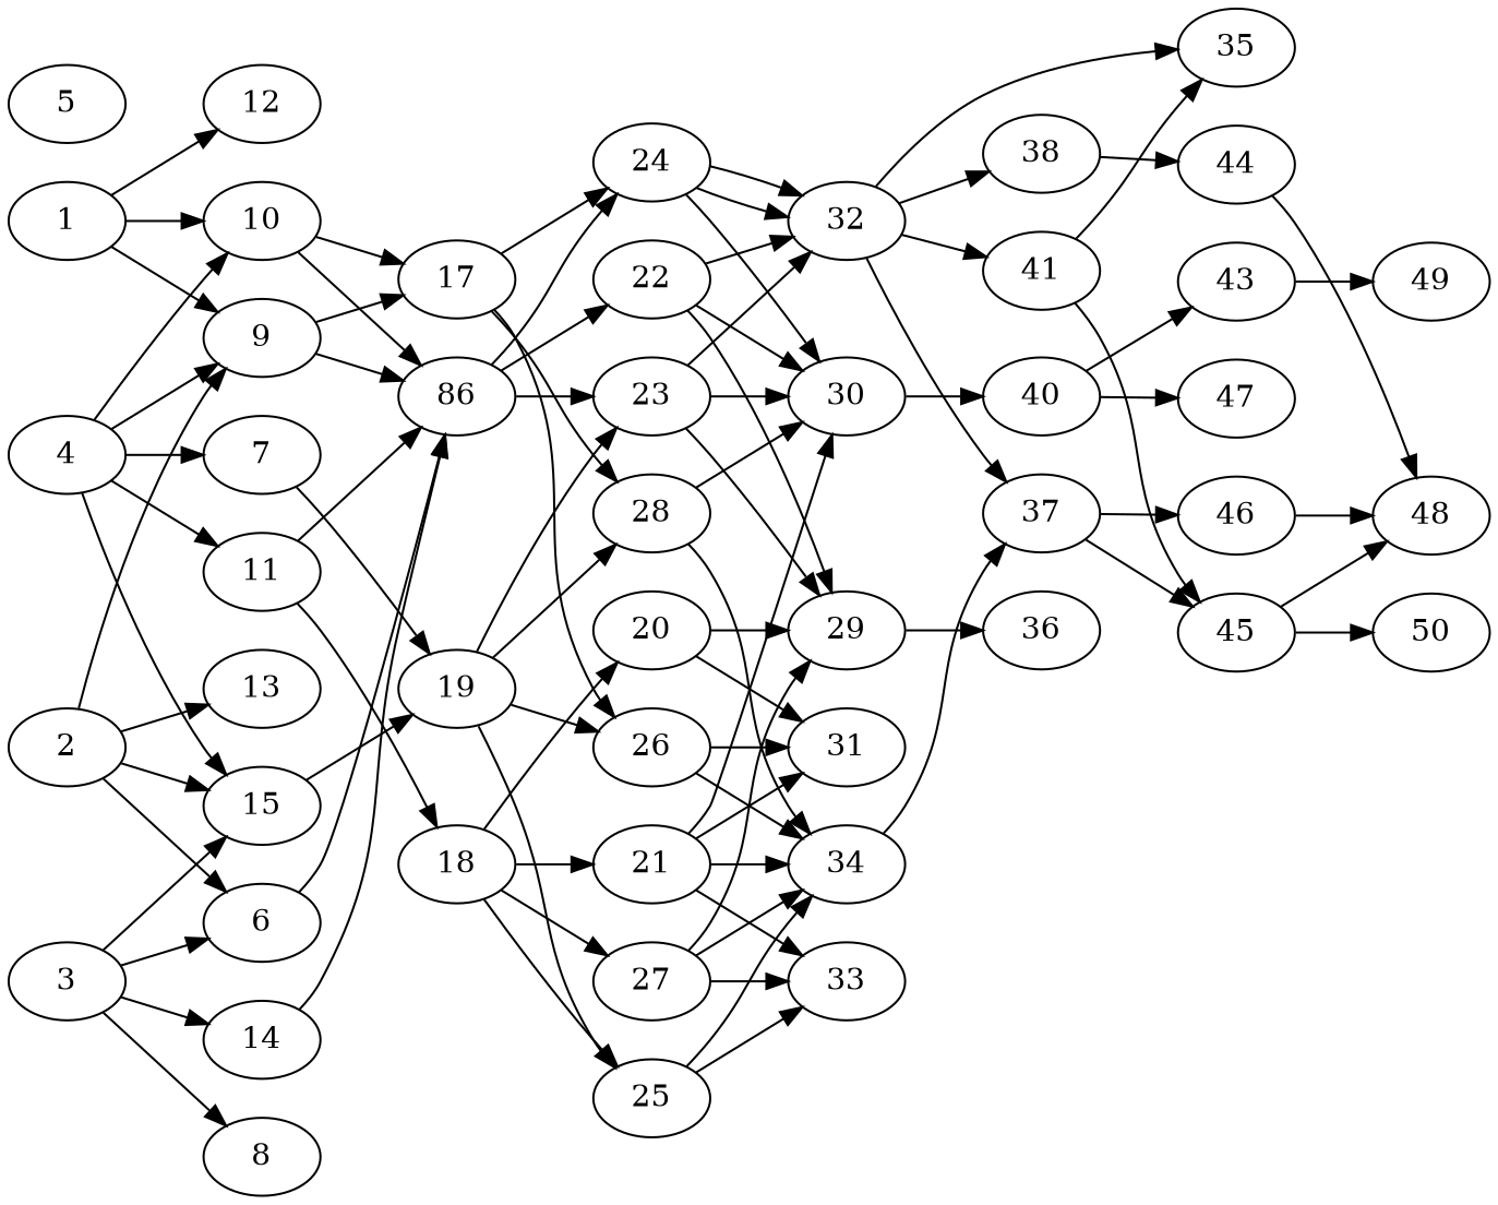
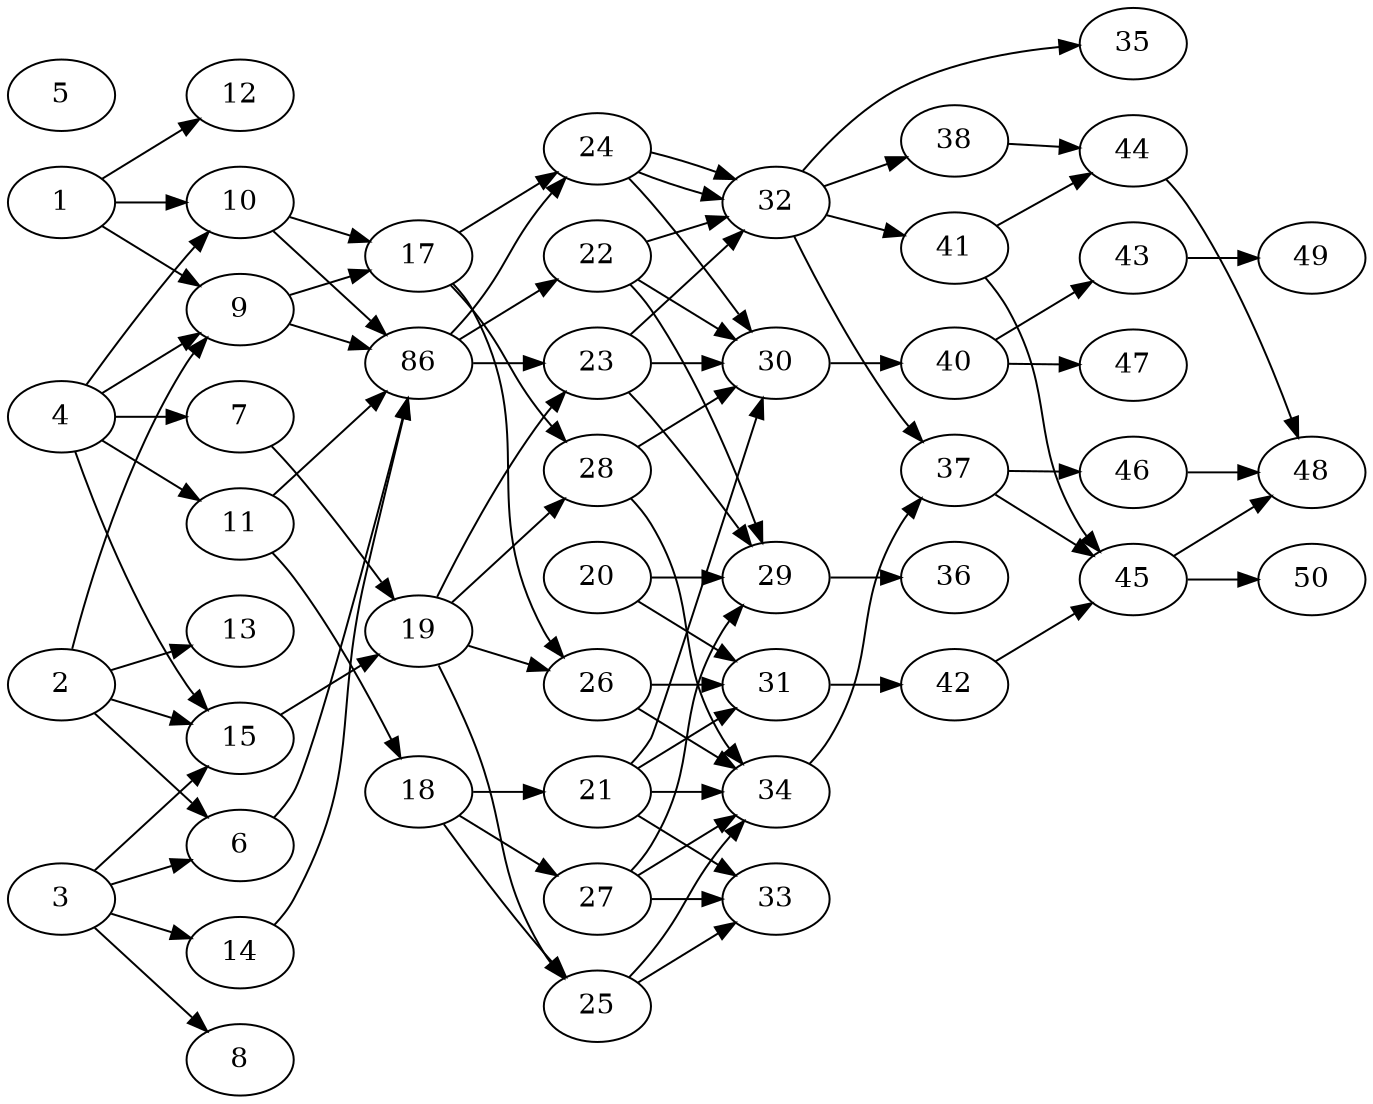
  digraph {
    rankdir=LR
    node [alpha=0.11 compute_size=8589934592 result_size=0]
    1 [compute_size=1650347528 ram=30569672 result_size=74752 trans_size=811247]
    9 [alpha=0.02 compute_size=525756070423 ram=27504090 result_size=9216 trans_size=1046526]
    10 [alpha=0.02 compute_size=368293445632 ram=3151086 result_size=9216 trans_size=331263]
    12 [alpha=0.07 compute_size=56207388660 ram=2987143 trans_size=840970]
    n5 [alpha=0.19 compute_size=12905490179 label=86 ram=43329152 result_size=1024 trans_size=84414]
    17 [alpha=0.07 compute_size=549755813888 ram=23906588 result_size=91136 trans_size=690289]
    22 [alpha=0.14 compute_size=520737321728 ram=47180224 result_size=54272 trans_size=353992]
    23 [alpha=0.13 compute_size=68719476736 ram=39928204 result_size=74752 trans_size=253693]
    24 [alpha=0.00 compute_size=68719476736 ram=12942062 result_size=74752 trans_size=923871]
    26 [alpha=0.10 compute_size=10766907442 ram=19757740 result_size=1024 trans_size=304658]
    28 [alpha=0.10 compute_size=10784173950 ram=5542021 result_size=13312 trans_size=438905]
    2 [alpha=0.12 compute_size=231928233984 ram=23626582 result_size=13312 trans_size=389542]
    6 [alpha=0.05 compute_size=35281713344 ram=35917428 result_size=1024 trans_size=83078]
    13 [compute_size=182841043652 ram=2547197 trans_size=628597]
    15 [alpha=0.16 compute_size=1044878274770 ram=4630895 result_size=54272 trans_size=54701]
    19 [alpha=0.06 ram=10426220 result_size=70656 trans_size=932938]
    25 [alpha=0.08 compute_size=464896132505 ram=10708191 result_size=9216 trans_size=293248]
    3 [alpha=0.15 compute_size=201208647687 ram=23316802 result_size=13312 trans_size=973731]
    8 [alpha=0.06 compute_size=1073741824000 ram=51498464 trans_size=443318]
    14 [alpha=0.07 compute_size=549755813888 ram=34225652 result_size=91136 trans_size=234687]
    4 [alpha=0.03 ram=28959754 result_size=70656 trans_size=965814]
    7 [alpha=0.19 compute_size=7565052646 ram=2003522 result_size=9216 trans_size=908004]
    11 [alpha=0.06 compute_size=28991029248 ram=16167390 result_size=29696 trans_size=96976]
    18 [alpha=0.00 compute_size=916808738947 ram=30967824 result_size=54272 trans_size=283630]
    20 [alpha=0.01 compute_size=231928233984 ram=34524640 result_size=13312 trans_size=141785]
    21 [alpha=0.15 compute_size=1073741824000 ram=11564418 result_size=1024 trans_size=35668]
    27 [compute_size=35949514202 ram=5282320 result_size=70656 trans_size=522272]
    5 [alpha=0.04 ram=44243408 trans_size=802868]
    29 [compute_size=11161348734 ram=33798204 result_size=91136 trans_size=137879]
    30 [alpha=0.18 compute_size=368293445632 ram=9964856 result_size=9216 trans_size=782464]
    32 [alpha=0.20 compute_size=81262620464 ram=20152290 result_size=1024 trans_size=7905]
    31 [alpha=0.19 compute_size=21408644731 ram=43375248 result_size=9216 trans_size=755449]
    34 [alpha=0.03 compute_size=1734143214 ram=9123335 result_size=70656 trans_size=1011582]
    33 [alpha=0.04 compute_size=16378331564 ram=14867853 trans_size=290211]
    36 [alpha=0.15 ram=26486326 trans_size=860778]
    40 [alpha=0.10 compute_size=21579556324 ram=10686764 result_size=91136 trans_size=830895]
    41 [alpha=0.18 compute_size=10898827086 ram=4783134 result_size=54272 trans_size=499899]
    37 [alpha=0.03 compute_size=14914920567 ram=8708154 result_size=13312 trans_size=327607]
    35 [alpha=0.01 compute_size=11875485812 ram=5665806 trans_size=490354]
    38 [alpha=0.14 compute_size=1350948279 ram=29225300 result_size=70656 trans_size=419069]
+   42 [alpha=0.09 compute_size=1073741824000 ram=51069744 result_size=1024 trans_size=594301]
    45 [alpha=0.15 compute_size=549755813888 ram=42902064 result_size=91136 trans_size=656174]
    44 [alpha=0.13 ram=16322108 result_size=70656 trans_size=74865]
    43 [alpha=0.01 compute_size=42671258597 ram=51616524 result_size=1024 trans_size=183005]
    47 [alpha=0.02 compute_size=2418027348 ram=26103594 trans_size=673583]
    46 [alpha=0.01 compute_size=549755813888 ram=18461940 result_size=91136 trans_size=510392]
    49 [alpha=0.13 compute_size=352147134352 ram=36256972 trans_size=806759]
    48 [alpha=0.10 compute_size=424148753149 ram=48177256 trans_size=759185]
    50 [alpha=0.14 compute_size=19053210292 ram=12788145 trans_size=88767]
    1 -> 9
    1 -> 10
    1 -> 12
    9 -> n5
    9 -> 17
    10 -> n5
    10 -> 17
    n5 -> 22
    n5 -> 23
    n5 -> 24
    17 -> 24
    17 -> 26
    17 -> 28
    22 -> 29
    22 -> 30
    22 -> 32
    23 -> 29
    23 -> 30
    23 -> 32
    24 -> 30
    24 -> 32
    24 -> 32
    26 -> 31
    26 -> 34
    28 -> 30
    28 -> 34
    2 -> 9
    2 -> 6
    2 -> 13
    2 -> 15
    6 -> n5
    15 -> 19
    19 -> 23
    19 -> 26
    19 -> 28
    19 -> 25
    25 -> 34
    25 -> 33
    3 -> 6
    3 -> 15
    3 -> 8
    3 -> 14
    14 -> n5
    4 -> 9
    4 -> 10
    4 -> 15
    4 -> 7
    4 -> 11
    7 -> 19
    11 -> n5
    11 -> 18
    18 -> 25
-   18 -> 20
    18 -> 21
    18 -> 27
    20 -> 29
    20 -> 31
    21 -> 30
    21 -> 31
    21 -> 34
    21 -> 33
    27 -> 29
    27 -> 34
    27 -> 33
    29 -> 36
    30 -> 40
    32 -> 41
    32 -> 37
    32 -> 35
    32 -> 38
+   31 -> 42
    34 -> 37
    40 -> 43
    40 -> 47
    41 -> 45
-   41 -> 35
+   41 -> 44
    37 -> 45
    37 -> 46
    38 -> 44
+   42 -> 45
    45 -> 48
    45 -> 50
    44 -> 48
    43 -> 49
    46 -> 48
  }
